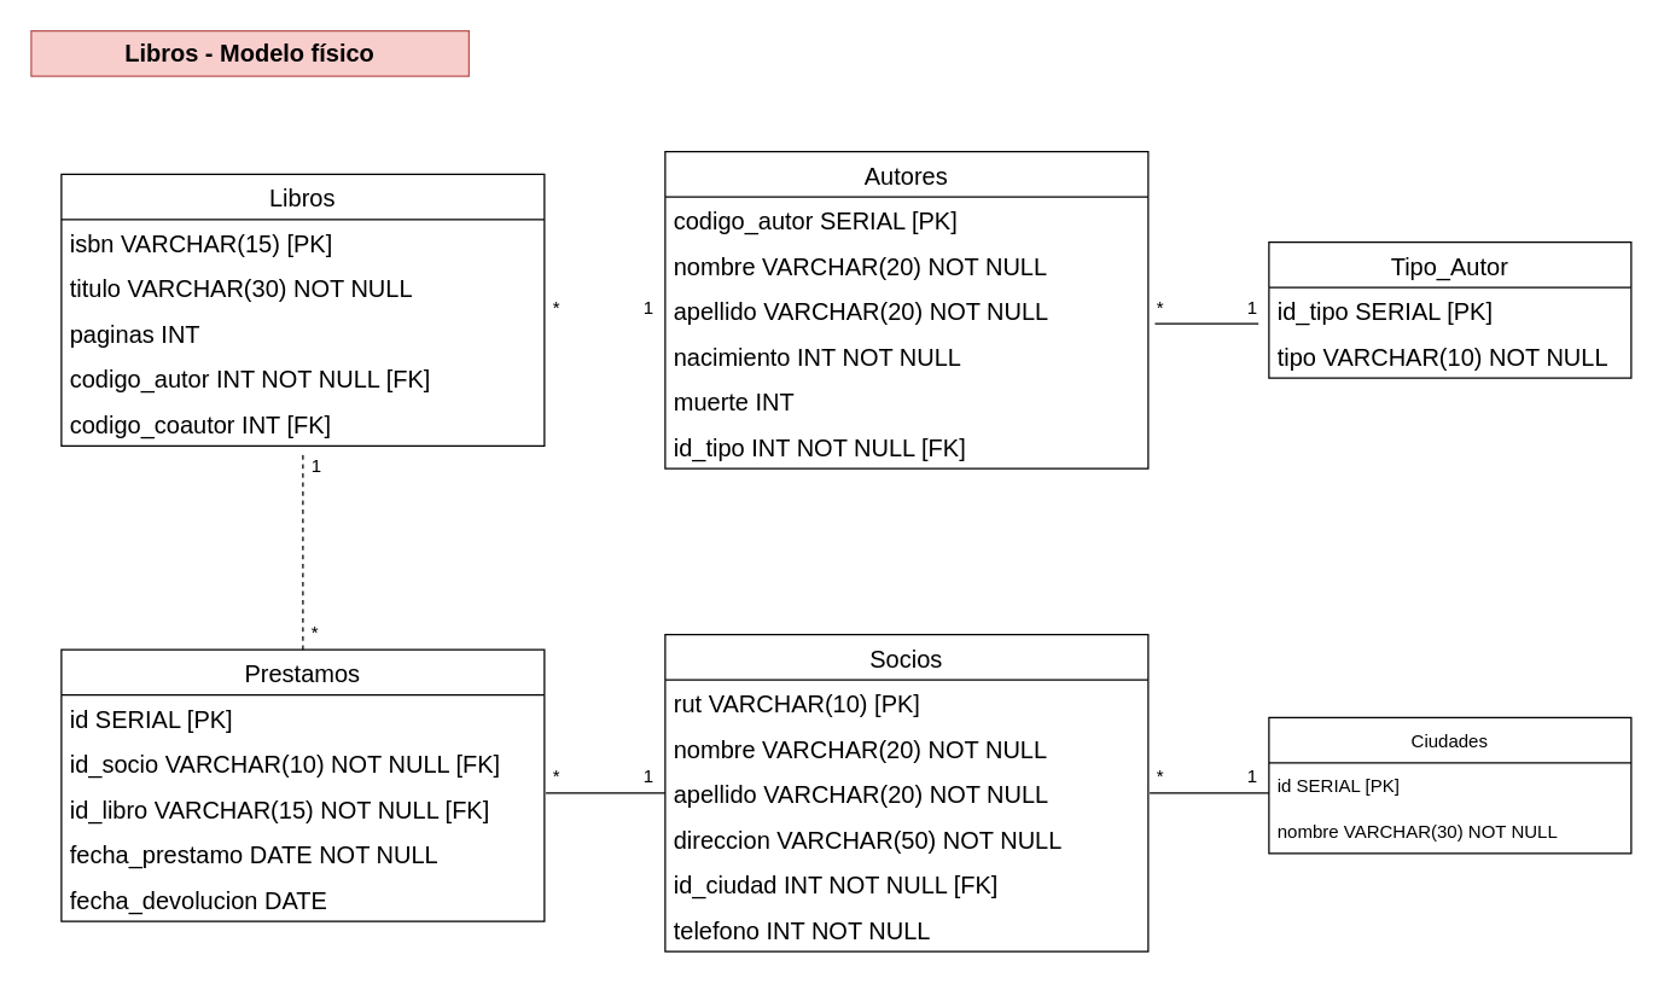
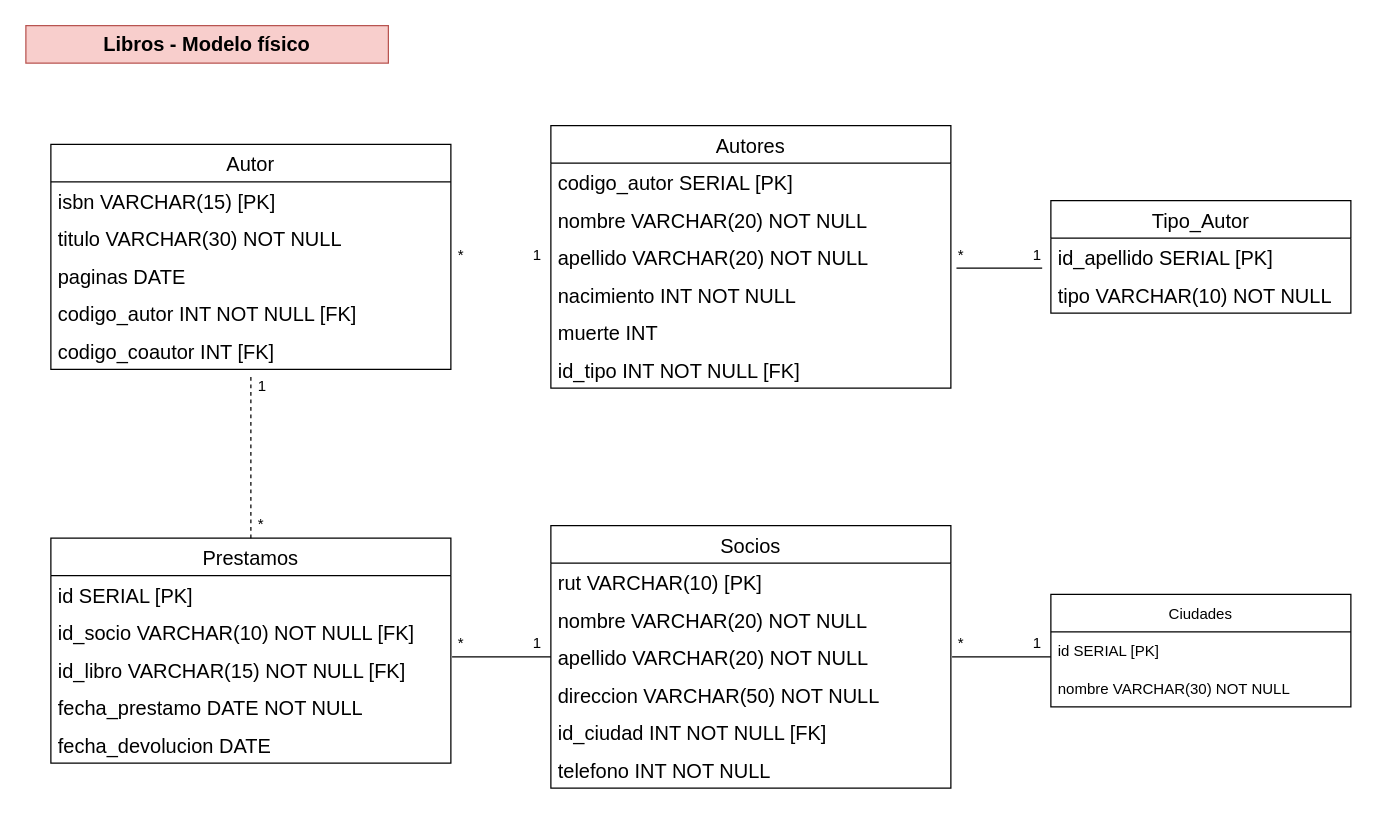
  <mxCell id="0" />
  <mxCell id="1" parent="0" />
  <mxCell id="2" value="Libros - Modelo físico" style="text;html=1;strokeColor=#b85450;fillColor=#f8cecc;align=center;verticalAlign=middle;whiteSpace=wrap;rounded=0;fontStyle=1;fontSize=16;labelPosition=center;verticalLabelPosition=middle;labelBackgroundColor=none;" parent="1" vertex="1"><mxGeometry x="20" y="20" width="290" height="30" as="geometry" /></mxCell>
- <mxCell id="3" value="Libros" style="swimlane;fontStyle=0;childLayout=stackLayout;horizontal=1;startSize=30;horizontalStack=0;resizeParent=1;resizeParentMax=0;resizeLast=0;collapsible=1;marginBottom=0;labelBackgroundColor=none;fontSize=16;" parent="1" vertex="1"><mxGeometry x="40" y="115" width="320" height="180" as="geometry"><mxRectangle x="250" y="200" width="80" height="30" as="alternateBounds" /></mxGeometry></mxCell>
+ <mxCell id="3" value="Autor" style="swimlane;fontStyle=0;childLayout=stackLayout;horizontal=1;startSize=30;horizontalStack=0;resizeParent=1;resizeParentMax=0;resizeLast=0;collapsible=1;marginBottom=0;labelBackgroundColor=none;fontSize=16;" parent="1" vertex="1"><mxGeometry x="40" y="115" width="320" height="180" as="geometry"><mxRectangle x="250" y="200" width="80" height="30" as="alternateBounds" /></mxGeometry></mxCell>
  <mxCell id="4" value="isbn VARCHAR(15) [PK]" style="text;strokeColor=none;fillColor=none;align=left;verticalAlign=middle;spacingLeft=4;spacingRight=4;overflow=hidden;points=[[0,0.5],[1,0.5]];portConstraint=eastwest;rotatable=0;labelBackgroundColor=none;fontSize=16;" parent="3" vertex="1"><mxGeometry y="30" width="320" height="30" as="geometry" /></mxCell>
  <mxCell id="5" value="titulo VARCHAR(30) NOT NULL" style="text;strokeColor=none;fillColor=none;align=left;verticalAlign=middle;spacingLeft=4;spacingRight=4;overflow=hidden;points=[[0,0.5],[1,0.5]];portConstraint=eastwest;rotatable=0;labelBackgroundColor=none;fontSize=16;" parent="3" vertex="1"><mxGeometry y="60" width="320" height="30" as="geometry" /></mxCell>
- <mxCell id="6" value="paginas INT" style="text;strokeColor=none;fillColor=none;align=left;verticalAlign=middle;spacingLeft=4;spacingRight=4;overflow=hidden;points=[[0,0.5],[1,0.5]];portConstraint=eastwest;rotatable=0;labelBackgroundColor=none;fontSize=16;" parent="3" vertex="1"><mxGeometry y="90" width="320" height="30" as="geometry" /></mxCell>
+ <mxCell id="6" value="paginas DATE" style="text;strokeColor=none;fillColor=none;align=left;verticalAlign=middle;spacingLeft=4;spacingRight=4;overflow=hidden;points=[[0,0.5],[1,0.5]];portConstraint=eastwest;rotatable=0;labelBackgroundColor=none;fontSize=16;" parent="3" vertex="1"><mxGeometry y="90" width="320" height="30" as="geometry" /></mxCell>
  <mxCell id="7" value="codigo_autor INT NOT NULL [FK]" style="text;strokeColor=none;fillColor=none;align=left;verticalAlign=middle;spacingLeft=4;spacingRight=4;overflow=hidden;points=[[0,0.5],[1,0.5]];portConstraint=eastwest;rotatable=0;labelBackgroundColor=none;fontSize=16;" parent="3" vertex="1"><mxGeometry y="120" width="320" height="30" as="geometry" /></mxCell>
  <mxCell id="8" value="codigo_coautor INT [FK]" style="text;strokeColor=none;fillColor=none;align=left;verticalAlign=middle;spacingLeft=4;spacingRight=4;overflow=hidden;points=[[0,0.5],[1,0.5]];portConstraint=eastwest;rotatable=0;labelBackgroundColor=none;fontSize=16;" parent="3" vertex="1"><mxGeometry y="150" width="320" height="30" as="geometry" /></mxCell>
  <mxCell id="9" value="Autores" style="swimlane;fontStyle=0;childLayout=stackLayout;horizontal=1;startSize=30;horizontalStack=0;resizeParent=1;resizeParentMax=0;resizeLast=0;collapsible=1;marginBottom=0;labelBackgroundColor=none;fontSize=16;" parent="1" vertex="1"><mxGeometry x="440" y="100" width="320" height="210" as="geometry" /></mxCell>
  <mxCell id="10" value="codigo_autor SERIAL [PK]" style="text;strokeColor=none;fillColor=none;align=left;verticalAlign=middle;spacingLeft=4;spacingRight=4;overflow=hidden;points=[[0,0.5],[1,0.5]];portConstraint=eastwest;rotatable=0;labelBackgroundColor=none;fontSize=16;" parent="9" vertex="1"><mxGeometry y="30" width="320" height="30" as="geometry" /></mxCell>
  <mxCell id="11" value="nombre VARCHAR(20) NOT NULL" style="text;strokeColor=none;fillColor=none;align=left;verticalAlign=middle;spacingLeft=4;spacingRight=4;overflow=hidden;points=[[0,0.5],[1,0.5]];portConstraint=eastwest;rotatable=0;labelBackgroundColor=none;fontSize=16;" parent="9" vertex="1"><mxGeometry y="60" width="320" height="30" as="geometry" /></mxCell>
  <mxCell id="12" value="apellido VARCHAR(20) NOT NULL" style="text;strokeColor=none;fillColor=none;align=left;verticalAlign=middle;spacingLeft=4;spacingRight=4;overflow=hidden;points=[[0,0.5],[1,0.5]];portConstraint=eastwest;rotatable=0;labelBackgroundColor=none;fontSize=16;" parent="9" vertex="1"><mxGeometry y="90" width="320" height="30" as="geometry" /></mxCell>
  <mxCell id="13" value="nacimiento INT NOT NULL" style="text;strokeColor=none;fillColor=none;align=left;verticalAlign=middle;spacingLeft=4;spacingRight=4;overflow=hidden;points=[[0,0.5],[1,0.5]];portConstraint=eastwest;rotatable=0;labelBackgroundColor=none;fontSize=16;" parent="9" vertex="1"><mxGeometry y="120" width="320" height="30" as="geometry" /></mxCell>
  <mxCell id="14" value="muerte INT" style="text;strokeColor=none;fillColor=none;align=left;verticalAlign=middle;spacingLeft=4;spacingRight=4;overflow=hidden;points=[[0,0.5],[1,0.5]];portConstraint=eastwest;rotatable=0;labelBackgroundColor=none;fontSize=16;" parent="9" vertex="1"><mxGeometry y="150" width="320" height="30" as="geometry" /></mxCell>
  <mxCell id="15" value="id_tipo INT NOT NULL [FK]" style="text;strokeColor=none;fillColor=none;align=left;verticalAlign=middle;spacingLeft=4;spacingRight=4;overflow=hidden;points=[[0,0.5],[1,0.5]];portConstraint=eastwest;rotatable=0;labelBackgroundColor=none;fontSize=16;" parent="9" vertex="1"><mxGeometry y="180" width="320" height="30" as="geometry" /></mxCell>
  <mxCell id="16" value="Tipo_Autor" style="swimlane;fontStyle=0;childLayout=stackLayout;horizontal=1;startSize=30;horizontalStack=0;resizeParent=1;resizeParentMax=0;resizeLast=0;collapsible=1;marginBottom=0;labelBackgroundColor=none;fontSize=16;" parent="1" vertex="1"><mxGeometry x="840" y="160" width="240" height="90" as="geometry" /></mxCell>
- <mxCell id="17" value="id_tipo SERIAL [PK]" style="text;strokeColor=none;fillColor=none;align=left;verticalAlign=middle;spacingLeft=4;spacingRight=4;overflow=hidden;points=[[0,0.5],[1,0.5]];portConstraint=eastwest;rotatable=0;labelBackgroundColor=none;fontSize=16;" parent="16" vertex="1"><mxGeometry y="30" width="240" height="30" as="geometry" /></mxCell>
+ <mxCell id="17" value="id_apellido SERIAL [PK]" style="text;strokeColor=none;fillColor=none;align=left;verticalAlign=middle;spacingLeft=4;spacingRight=4;overflow=hidden;points=[[0,0.5],[1,0.5]];portConstraint=eastwest;rotatable=0;labelBackgroundColor=none;fontSize=16;" parent="16" vertex="1"><mxGeometry y="30" width="240" height="30" as="geometry" /></mxCell>
  <mxCell id="18" value="tipo VARCHAR(10) NOT NULL" style="text;strokeColor=none;fillColor=none;align=left;verticalAlign=middle;spacingLeft=4;spacingRight=4;overflow=hidden;points=[[0,0.5],[1,0.5]];portConstraint=eastwest;rotatable=0;labelBackgroundColor=none;fontSize=16;" parent="16" vertex="1"><mxGeometry y="60" width="240" height="30" as="geometry" /></mxCell>
  <mxCell id="19" value="Socios" style="swimlane;fontStyle=0;childLayout=stackLayout;horizontal=1;startSize=30;horizontalStack=0;resizeParent=1;resizeParentMax=0;resizeLast=0;collapsible=1;marginBottom=0;labelBackgroundColor=none;fontSize=16;" parent="1" vertex="1"><mxGeometry x="440" y="420" width="320" height="210" as="geometry" /></mxCell>
  <mxCell id="20" value="rut VARCHAR(10) [PK]" style="text;strokeColor=none;fillColor=none;align=left;verticalAlign=middle;spacingLeft=4;spacingRight=4;overflow=hidden;points=[[0,0.5],[1,0.5]];portConstraint=eastwest;rotatable=0;labelBackgroundColor=none;fontSize=16;" parent="19" vertex="1"><mxGeometry y="30" width="320" height="30" as="geometry" /></mxCell>
  <mxCell id="21" value="nombre VARCHAR(20) NOT NULL" style="text;strokeColor=none;fillColor=none;align=left;verticalAlign=middle;spacingLeft=4;spacingRight=4;overflow=hidden;points=[[0,0.5],[1,0.5]];portConstraint=eastwest;rotatable=0;labelBackgroundColor=none;fontSize=16;" parent="19" vertex="1"><mxGeometry y="60" width="320" height="30" as="geometry" /></mxCell>
  <mxCell id="22" value="apellido VARCHAR(20) NOT NULL" style="text;strokeColor=none;fillColor=none;align=left;verticalAlign=middle;spacingLeft=4;spacingRight=4;overflow=hidden;points=[[0,0.5],[1,0.5]];portConstraint=eastwest;rotatable=0;labelBackgroundColor=none;fontSize=16;" parent="19" vertex="1"><mxGeometry y="90" width="320" height="30" as="geometry" /></mxCell>
  <mxCell id="23" value="direccion VARCHAR(50) NOT NULL" style="text;strokeColor=none;fillColor=none;align=left;verticalAlign=middle;spacingLeft=4;spacingRight=4;overflow=hidden;points=[[0,0.5],[1,0.5]];portConstraint=eastwest;rotatable=0;labelBackgroundColor=none;fontSize=16;" parent="19" vertex="1"><mxGeometry y="120" width="320" height="30" as="geometry" /></mxCell>
  <mxCell id="24" value="id_ciudad INT NOT NULL [FK]" style="text;strokeColor=none;fillColor=none;align=left;verticalAlign=middle;spacingLeft=4;spacingRight=4;overflow=hidden;points=[[0,0.5],[1,0.5]];portConstraint=eastwest;rotatable=0;labelBackgroundColor=none;fontSize=16;" vertex="1" parent="19"><mxGeometry y="150" width="320" height="30" as="geometry" /></mxCell>
  <mxCell id="25" value="telefono INT NOT NULL" style="text;strokeColor=none;fillColor=none;align=left;verticalAlign=middle;spacingLeft=4;spacingRight=4;overflow=hidden;points=[[0,0.5],[1,0.5]];portConstraint=eastwest;rotatable=0;labelBackgroundColor=none;fontSize=16;" parent="19" vertex="1"><mxGeometry y="180" width="320" height="30" as="geometry" /></mxCell>
  <mxCell id="26" value="Prestamos" style="swimlane;fontStyle=0;childLayout=stackLayout;horizontal=1;startSize=30;horizontalStack=0;resizeParent=1;resizeParentMax=0;resizeLast=0;collapsible=1;marginBottom=0;labelBackgroundColor=none;fontSize=16;" parent="1" vertex="1"><mxGeometry x="40" y="430" width="320" height="180" as="geometry" /></mxCell>
  <mxCell id="27" value="id SERIAL [PK]" style="text;strokeColor=none;fillColor=none;align=left;verticalAlign=middle;spacingLeft=4;spacingRight=4;overflow=hidden;points=[[0,0.5],[1,0.5]];portConstraint=eastwest;rotatable=0;labelBackgroundColor=none;fontSize=16;" parent="26" vertex="1"><mxGeometry y="30" width="320" height="30" as="geometry" /></mxCell>
  <mxCell id="28" value="id_socio VARCHAR(10) NOT NULL [FK]" style="text;strokeColor=none;fillColor=none;align=left;verticalAlign=middle;spacingLeft=4;spacingRight=4;overflow=hidden;points=[[0,0.5],[1,0.5]];portConstraint=eastwest;rotatable=0;labelBackgroundColor=none;fontSize=16;" parent="26" vertex="1"><mxGeometry y="60" width="320" height="30" as="geometry" /></mxCell>
  <mxCell id="29" value="id_libro VARCHAR(15) NOT NULL [FK]" style="text;strokeColor=none;fillColor=none;align=left;verticalAlign=middle;spacingLeft=4;spacingRight=4;overflow=hidden;points=[[0,0.5],[1,0.5]];portConstraint=eastwest;rotatable=0;labelBackgroundColor=none;fontSize=16;" parent="26" vertex="1"><mxGeometry y="90" width="320" height="30" as="geometry" /></mxCell>
  <mxCell id="30" value="fecha_prestamo DATE NOT NULL" style="text;strokeColor=none;fillColor=none;align=left;verticalAlign=middle;spacingLeft=4;spacingRight=4;overflow=hidden;points=[[0,0.5],[1,0.5]];portConstraint=eastwest;rotatable=0;labelBackgroundColor=none;fontSize=16;" parent="26" vertex="1"><mxGeometry y="120" width="320" height="30" as="geometry" /></mxCell>
  <mxCell id="31" value="fecha_devolucion DATE" style="text;strokeColor=none;fillColor=none;align=left;verticalAlign=middle;spacingLeft=4;spacingRight=4;overflow=hidden;points=[[0,0.5],[1,0.5]];portConstraint=eastwest;rotatable=0;labelBackgroundColor=none;fontSize=16;" parent="26" vertex="1"><mxGeometry y="150" width="320" height="30" as="geometry" /></mxCell>
  <mxCell id="32" value="" style="endArrow=none;html=1;fontSize=16;entryX=-0.029;entryY=0.8;entryDx=0;entryDy=0;entryPerimeter=0;exitX=1.014;exitY=0.8;exitDx=0;exitDy=0;exitPerimeter=0;" parent="1" source="12" target="17" edge="1"><mxGeometry width="50" height="50" relative="1" as="geometry"><mxPoint x="570" y="375" as="sourcePoint" /><mxPoint x="620" y="325" as="targetPoint" /></mxGeometry></mxCell>
  <mxCell id="33" value="" style="endArrow=none;html=1;fontSize=16;exitX=0.5;exitY=0;exitDx=0;exitDy=0;entryX=0.5;entryY=1.1;entryDx=0;entryDy=0;entryPerimeter=0;dashed=1;" parent="1" source="26" target="8" edge="1"><mxGeometry width="50" height="50" relative="1" as="geometry"><mxPoint x="570" y="375" as="sourcePoint" /><mxPoint x="210" y="320" as="targetPoint" /></mxGeometry></mxCell>
  <mxCell id="34" value="" style="endArrow=none;html=1;fontSize=16;exitX=1.003;exitY=0.167;exitDx=0;exitDy=0;exitPerimeter=0;entryX=0;entryY=0.5;entryDx=0;entryDy=0;" parent="1" source="29" target="22" edge="1"><mxGeometry width="50" height="50" relative="1" as="geometry"><mxPoint x="380" y="490" as="sourcePoint" /><mxPoint x="410" y="600" as="targetPoint" /></mxGeometry></mxCell>
  <mxCell id="35" value="*" style="text;strokeColor=none;fillColor=none;spacingLeft=4;spacingRight=4;overflow=hidden;rotatable=0;points=[[0,0.5],[1,0.5]];portConstraint=eastwest;fontSize=12;labelBackgroundColor=none;" parent="1" vertex="1"><mxGeometry x="360" y="190" width="20" height="30" as="geometry" /></mxCell>
  <mxCell id="36" value="1" style="text;strokeColor=none;fillColor=none;spacingLeft=4;spacingRight=4;overflow=hidden;rotatable=0;points=[[0,0.5],[1,0.5]];portConstraint=eastwest;fontSize=12;labelBackgroundColor=none;" parent="1" vertex="1"><mxGeometry x="420" y="190" width="20" height="30" as="geometry" /></mxCell>
  <mxCell id="37" value="*" style="text;strokeColor=none;fillColor=none;spacingLeft=4;spacingRight=4;overflow=hidden;rotatable=0;points=[[0,0.5],[1,0.5]];portConstraint=eastwest;fontSize=12;labelBackgroundColor=none;" parent="1" vertex="1"><mxGeometry x="760" y="190" width="20" height="30" as="geometry" /></mxCell>
  <mxCell id="38" value="1" style="text;strokeColor=none;fillColor=none;spacingLeft=4;spacingRight=4;overflow=hidden;rotatable=0;points=[[0,0.5],[1,0.5]];portConstraint=eastwest;fontSize=12;labelBackgroundColor=none;" parent="1" vertex="1"><mxGeometry x="820" y="190" width="20" height="30" as="geometry" /></mxCell>
  <mxCell id="39" value="1" style="text;strokeColor=none;fillColor=none;spacingLeft=4;spacingRight=4;overflow=hidden;rotatable=0;points=[[0,0.5],[1,0.5]];portConstraint=eastwest;fontSize=12;labelBackgroundColor=none;" parent="1" vertex="1"><mxGeometry x="200" y="295" width="20" height="30" as="geometry" /></mxCell>
  <mxCell id="40" value="1" style="text;strokeColor=none;fillColor=none;spacingLeft=4;spacingRight=4;overflow=hidden;rotatable=0;points=[[0,0.5],[1,0.5]];portConstraint=eastwest;fontSize=12;labelBackgroundColor=none;" parent="1" vertex="1"><mxGeometry x="420" y="500" width="20" height="30" as="geometry" /></mxCell>
  <mxCell id="41" value="*" style="text;strokeColor=none;fillColor=none;spacingLeft=4;spacingRight=4;overflow=hidden;rotatable=0;points=[[0,0.5],[1,0.5]];portConstraint=eastwest;fontSize=12;labelBackgroundColor=none;" parent="1" vertex="1"><mxGeometry x="200" y="405" width="20" height="30" as="geometry" /></mxCell>
  <mxCell id="42" value="*" style="text;strokeColor=none;fillColor=none;spacingLeft=4;spacingRight=4;overflow=hidden;rotatable=0;points=[[0,0.5],[1,0.5]];portConstraint=eastwest;fontSize=12;labelBackgroundColor=none;" parent="1" vertex="1"><mxGeometry x="360" y="500" width="20" height="30" as="geometry" /></mxCell>
  <mxCell id="43" value="Ciudades" style="swimlane;fontStyle=0;childLayout=stackLayout;horizontal=1;startSize=30;horizontalStack=0;resizeParent=1;resizeParentMax=0;resizeLast=0;collapsible=1;marginBottom=0;" vertex="1" parent="1"><mxGeometry x="840" y="475" width="240" height="90" as="geometry" /></mxCell>
  <mxCell id="44" value="id SERIAL [PK]" style="text;strokeColor=none;fillColor=none;align=left;verticalAlign=middle;spacingLeft=4;spacingRight=4;overflow=hidden;points=[[0,0.5],[1,0.5]];portConstraint=eastwest;rotatable=0;" vertex="1" parent="43"><mxGeometry y="30" width="240" height="30" as="geometry" /></mxCell>
  <mxCell id="45" value="nombre VARCHAR(30) NOT NULL" style="text;strokeColor=none;fillColor=none;align=left;verticalAlign=middle;spacingLeft=4;spacingRight=4;overflow=hidden;points=[[0,0.5],[1,0.5]];portConstraint=eastwest;rotatable=0;" vertex="1" parent="43"><mxGeometry y="60" width="240" height="30" as="geometry" /></mxCell>
  <mxCell id="46" value="" style="endArrow=none;html=1;fontSize=16;exitX=1.003;exitY=0.167;exitDx=0;exitDy=0;exitPerimeter=0;entryX=0;entryY=0.5;entryDx=0;entryDy=0;" edge="1" parent="1"><mxGeometry width="50" height="50" relative="1" as="geometry"><mxPoint x="760.96" y="525.01" as="sourcePoint" /><mxPoint x="840" y="525" as="targetPoint" /></mxGeometry></mxCell>
  <mxCell id="47" value="1" style="text;strokeColor=none;fillColor=none;spacingLeft=4;spacingRight=4;overflow=hidden;rotatable=0;points=[[0,0.5],[1,0.5]];portConstraint=eastwest;fontSize=12;labelBackgroundColor=none;" vertex="1" parent="1"><mxGeometry x="820" y="500" width="20" height="30" as="geometry" /></mxCell>
  <mxCell id="48" value="*" style="text;strokeColor=none;fillColor=none;spacingLeft=4;spacingRight=4;overflow=hidden;rotatable=0;points=[[0,0.5],[1,0.5]];portConstraint=eastwest;fontSize=12;labelBackgroundColor=none;" vertex="1" parent="1"><mxGeometry x="760" y="500" width="20" height="30" as="geometry" /></mxCell>
